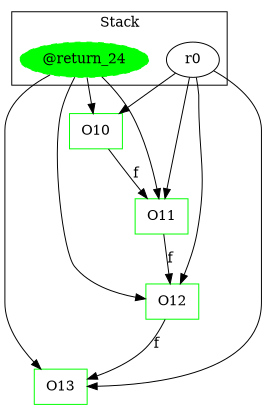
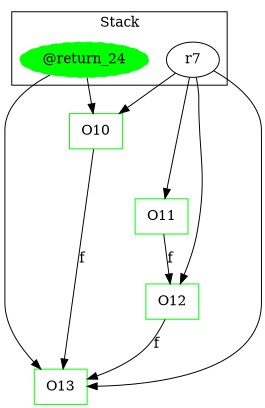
  digraph {
    rankDir=LR
    node [color=green shape=box]
-   r0 [color="" shape=""]
+   r0 [label=r7 color="" shape=""]
    "@return_24" [style="filled,dashed" shape=""]
    O13
    O12
    O11
    O10
    subgraph cluster_1 {
      label=Stack
      r0
      "@return_24"
    }
    r0 -> O13
    r0 -> O12
    r0 -> O11
    r0 -> O10
    "@return_24" -> O13
-   "@return_24" -> O12
-   "@return_24" -> O11
    "@return_24" -> O10
    O12 -> O13 [label=f weight=0.2]
    O11 -> O12 [label=f weight=0.2]
-   O10 -> O11 [label=f weight=0.2]
+   O10 -> O13 [label=f weight=0.2]
  }
